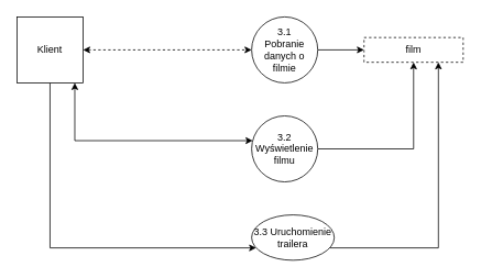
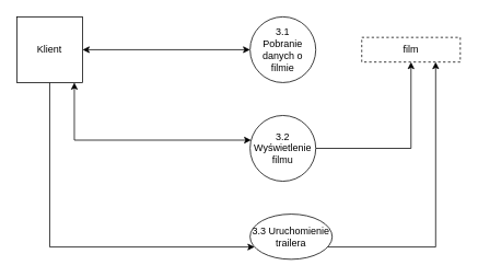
  <mxCell id="0" />
  <mxCell id="1" parent="0" />
- <mxCell id="2" style="edgeStyle=orthogonalEdgeStyle;rounded=0;orthogonalLoop=1;jettySize=auto;html=1;startArrow=classic;startFill=1;dashed=1;" edge="1" parent="1" source="5" target="7"><mxGeometry relative="1" as="geometry" /></mxCell>
+ <mxCell id="2" style="edgeStyle=orthogonalEdgeStyle;rounded=0;orthogonalLoop=1;jettySize=auto;html=1;startArrow=classic;startFill=1;" edge="1" parent="1" source="5" target="7"><mxGeometry relative="1" as="geometry" /></mxCell>
  <mxCell id="3" style="edgeStyle=orthogonalEdgeStyle;rounded=0;orthogonalLoop=1;jettySize=auto;html=1;startArrow=classic;startFill=1;" edge="1" parent="1" source="5" target="9"><mxGeometry relative="1" as="geometry"><Array as="points"><mxPoint x="90" y="170" /></Array></mxGeometry></mxCell>
  <mxCell id="4" style="edgeStyle=orthogonalEdgeStyle;rounded=0;orthogonalLoop=1;jettySize=auto;html=1;" edge="1" parent="1" source="5" target="12"><mxGeometry relative="1" as="geometry"><Array as="points"><mxPoint x="60" y="300" /></Array></mxGeometry></mxCell>
  <mxCell id="5" value="Klient" style="whiteSpace=wrap;html=1;aspect=fixed;" vertex="1" parent="1"><mxGeometry x="20" y="20" width="80" height="80" as="geometry" /></mxCell>
- <mxCell id="6" style="edgeStyle=orthogonalEdgeStyle;rounded=0;orthogonalLoop=1;jettySize=auto;html=1;" edge="1" parent="1" source="7" target="10"><mxGeometry relative="1" as="geometry" /></mxCell>
  <mxCell id="7" value="3.1 &lt;br&gt;Pobranie danych o filmie" style="ellipse;whiteSpace=wrap;html=1;aspect=fixed;" vertex="1" parent="1"><mxGeometry x="304" y="20" width="80" height="80" as="geometry" /></mxCell>
  <mxCell id="8" style="edgeStyle=orthogonalEdgeStyle;rounded=0;orthogonalLoop=1;jettySize=auto;html=1;" edge="1" parent="1" source="9" target="10"><mxGeometry relative="1" as="geometry" /></mxCell>
  <mxCell id="9" value="3.2&lt;br style=&quot;border-color: var(--border-color);&quot;&gt;Wyświetlenie filmu" style="ellipse;whiteSpace=wrap;html=1;aspect=fixed;" vertex="1" parent="1"><mxGeometry x="304" y="140" width="80" height="80" as="geometry" /></mxCell>
  <mxCell id="10" value="film" style="whiteSpace=wrap;html=1;dashed=1;" vertex="1" parent="1"><mxGeometry x="440" y="45" width="120" height="30" as="geometry" /></mxCell>
  <mxCell id="11" style="edgeStyle=orthogonalEdgeStyle;rounded=0;orthogonalLoop=1;jettySize=auto;html=1;" edge="1" parent="1" source="12" target="10"><mxGeometry relative="1" as="geometry"><Array as="points"><mxPoint x="530" y="300" /></Array></mxGeometry></mxCell>
  <mxCell id="12" value="3.3 Uruchomienie trailera" style="ellipse;whiteSpace=wrap;html=1;aspect=fixed;" vertex="1" parent="1"><mxGeometry x="304" y="260" width="100" height="55" as="geometry" /></mxCell>
